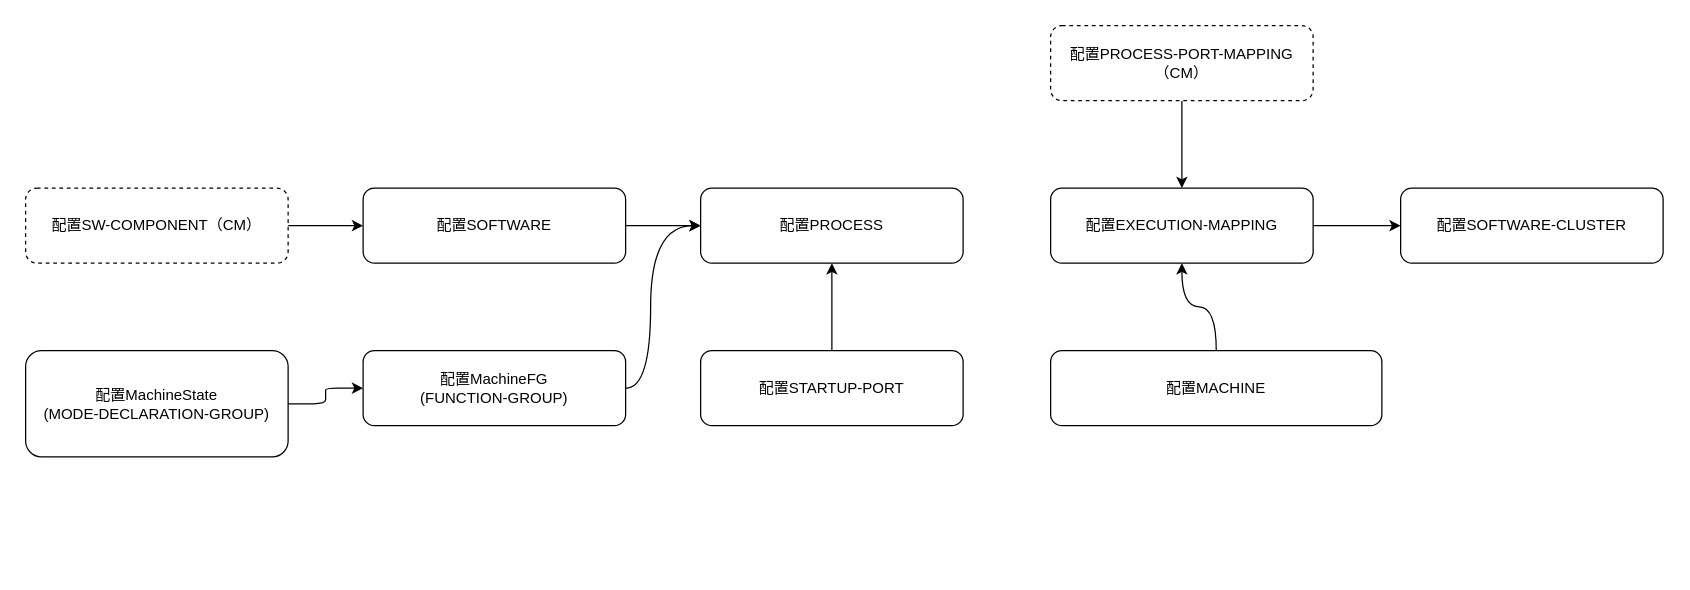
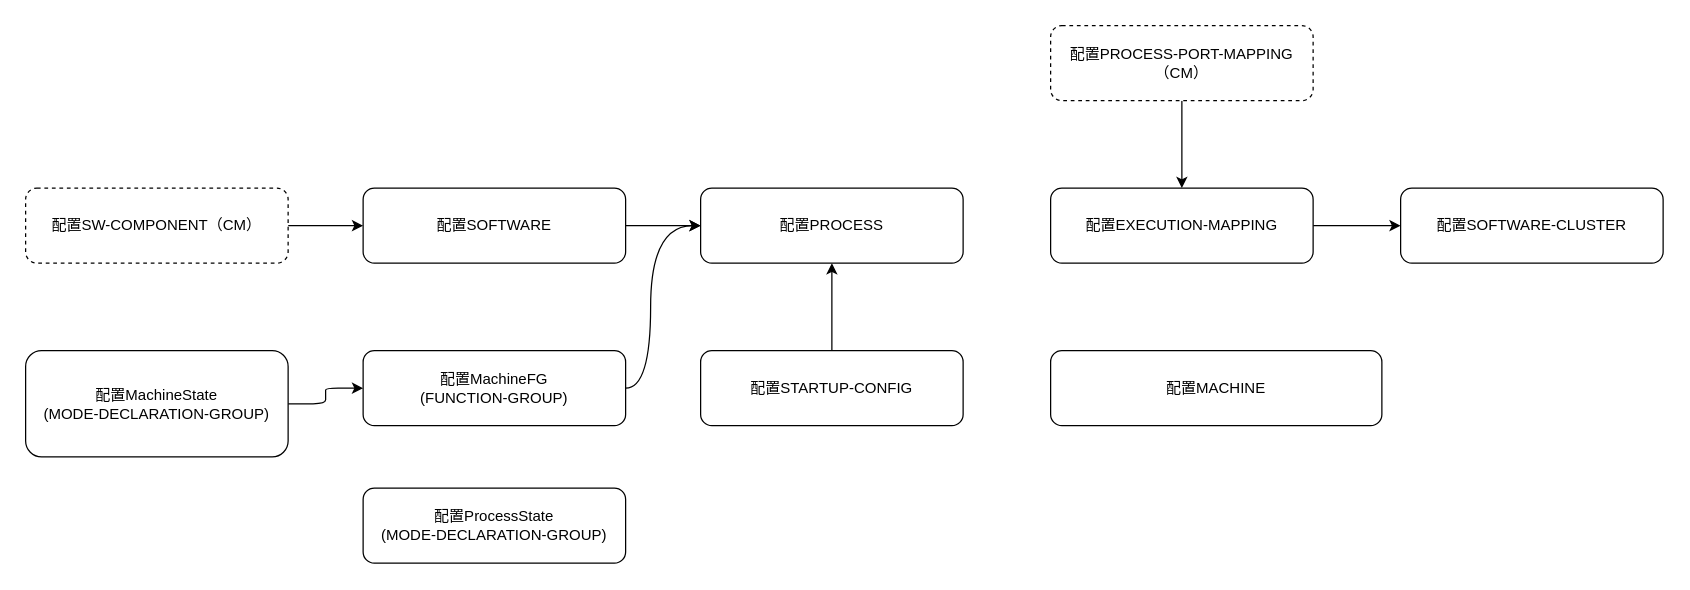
  <mxCell id="0" />
  <mxCell id="1" parent="0" />
  <mxCell id="2" style="edgeStyle=entityRelationEdgeStyle;html=1;entryX=0;entryY=0.5;entryDx=0;entryDy=0;" edge="1" parent="1" source="3" target="6"><mxGeometry relative="1" as="geometry" /></mxCell>
  <mxCell id="3" value="配置MachineState&lt;br&gt;(MODE-DECLARATION-GROUP)" style="rounded=1;whiteSpace=wrap;html=1;" vertex="1" parent="1"><mxGeometry x="20" y="280" width="210" height="85" as="geometry" /></mxCell>
+ <mxCell id="4" value="配置ProcessState&lt;br&gt;(MODE-DECLARATION-GROUP)" style="rounded=1;whiteSpace=wrap;html=1;" vertex="1" parent="1"><mxGeometry x="290" y="390" width="210" height="60" as="geometry" /></mxCell>
  <mxCell id="5" style="edgeStyle=orthogonalEdgeStyle;html=1;entryX=0;entryY=0.5;entryDx=0;entryDy=0;curved=1;" edge="1" parent="1" source="6" target="13"><mxGeometry relative="1" as="geometry"><Array as="points"><mxPoint x="520" y="310" /><mxPoint x="520" y="180" /></Array></mxGeometry></mxCell>
  <mxCell id="6" value="配置MachineFG&lt;br&gt;(FUNCTION-GROUP)" style="rounded=1;whiteSpace=wrap;html=1;" vertex="1" parent="1"><mxGeometry x="290" y="280" width="210" height="60" as="geometry" /></mxCell>
  <mxCell id="7" style="edgeStyle=orthogonalEdgeStyle;curved=1;html=1;" edge="1" parent="1" source="8" target="13"><mxGeometry relative="1" as="geometry" /></mxCell>
- <mxCell id="8" value="配置STARTUP-PORT" style="rounded=1;whiteSpace=wrap;html=1;" vertex="1" parent="1"><mxGeometry x="560" y="280" width="210" height="60" as="geometry" /></mxCell>
+ <mxCell id="8" value="配置STARTUP-CONFIG" style="rounded=1;whiteSpace=wrap;html=1;" vertex="1" parent="1"><mxGeometry x="560" y="280" width="210" height="60" as="geometry" /></mxCell>
  <mxCell id="9" style="edgeStyle=entityRelationEdgeStyle;html=1;entryX=0;entryY=0.5;entryDx=0;entryDy=0;" edge="1" parent="1" source="10" target="13"><mxGeometry relative="1" as="geometry" /></mxCell>
  <mxCell id="10" value="配置SOFTWARE" style="rounded=1;whiteSpace=wrap;html=1;" vertex="1" parent="1"><mxGeometry x="290" y="150" width="210" height="60" as="geometry" /></mxCell>
  <mxCell id="11" style="edgeStyle=entityRelationEdgeStyle;html=1;entryX=0;entryY=0.5;entryDx=0;entryDy=0;" edge="1" parent="1" source="12" target="10"><mxGeometry relative="1" as="geometry" /></mxCell>
  <mxCell id="12" value="配置SW-COMPONENT（CM）" style="rounded=1;whiteSpace=wrap;html=1;dashed=1;" vertex="1" parent="1"><mxGeometry x="20" y="150" width="210" height="60" as="geometry" /></mxCell>
  <mxCell id="13" value="配置PROCESS" style="rounded=1;whiteSpace=wrap;html=1;" vertex="1" parent="1"><mxGeometry x="560" y="150" width="210" height="60" as="geometry" /></mxCell>
- <mxCell id="14" style="edgeStyle=orthogonalEdgeStyle;curved=1;html=1;" edge="1" parent="1" source="15" target="17"><mxGeometry relative="1" as="geometry" /></mxCell>
  <mxCell id="15" value="配置MACHINE" style="rounded=1;whiteSpace=wrap;html=1;" vertex="1" parent="1"><mxGeometry x="840" y="280" width="265" height="60" as="geometry" /></mxCell>
  <mxCell id="16" style="edgeStyle=orthogonalEdgeStyle;curved=1;html=1;" edge="1" parent="1" source="17" target="20"><mxGeometry relative="1" as="geometry" /></mxCell>
  <mxCell id="17" value="配置EXECUTION-MAPPING" style="rounded=1;whiteSpace=wrap;html=1;" vertex="1" parent="1"><mxGeometry x="840" y="150" width="210" height="60" as="geometry" /></mxCell>
  <mxCell id="18" style="edgeStyle=orthogonalEdgeStyle;curved=1;html=1;entryX=0.5;entryY=0;entryDx=0;entryDy=0;" edge="1" parent="1" source="19" target="17"><mxGeometry relative="1" as="geometry" /></mxCell>
  <mxCell id="19" value="配置PROCESS-PORT-MAPPING（CM）" style="rounded=1;whiteSpace=wrap;html=1;dashed=1;" vertex="1" parent="1"><mxGeometry x="840" y="20" width="210" height="60" as="geometry" /></mxCell>
  <mxCell id="20" value="配置SOFTWARE-CLUSTER" style="rounded=1;whiteSpace=wrap;html=1;" vertex="1" parent="1"><mxGeometry x="1120" y="150" width="210" height="60" as="geometry" /></mxCell>
